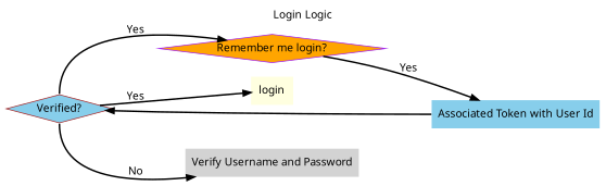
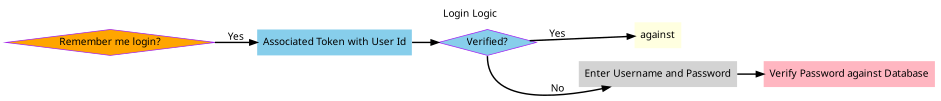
  digraph {
    fontname="Noto Sans"
    label="Login Logic"
    labelloc=t
    rankdir=LR
    node [color=purple fillcolor=skyblue fontname="Noto Sans" shape=none style=filled]
    edge [fontname="Noto Sans" style=bold]
-   n1 [color=black fillcolor=lightgrey label="Verify Username and Password"]
-   n3 [color=brown label="Verified?" shape=diamond]
+   n1 [color=black fillcolor=lightgrey label="Enter Username and Password"]
+   n2 [color=brown fillcolor=lightpink label="Verify Password against Database"]
+   n3 [label="Verified?" shape=diamond]
    n4 [fillcolor=orange label="Remember me login?" shape=diamond]
-   login [color=brown fillcolor=lightyellow]
+   login [color=brown fillcolor=lightyellow label=against]
    n6 [label="Associated Token with User Id"]
+   n1 -> n2
    n3 -> n1 [label=No tailport=s]
-   n3 -> n4 [label=Yes tailport=n]
    n3 -> login [label=Yes]
    n4 -> n6 [label=Yes]
    n6 -> n3
  }
